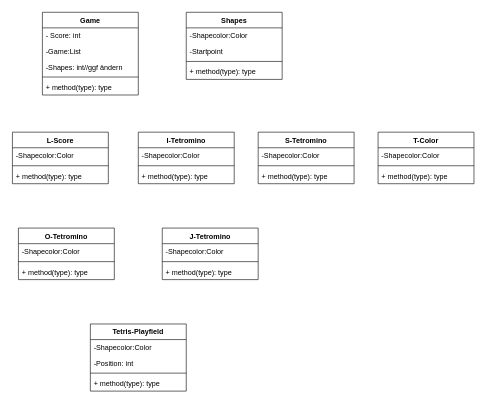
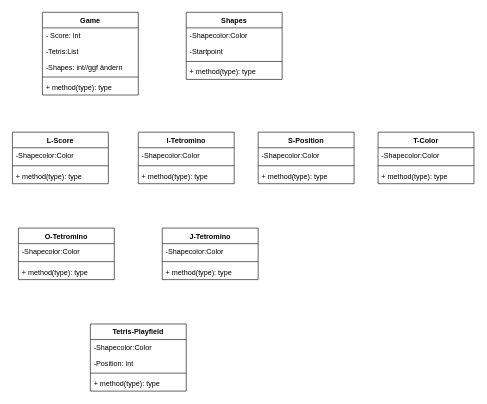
  <mxCell id="0" />
  <mxCell id="1" parent="0" />
  <mxCell id="2" value="Game" style="swimlane;fontStyle=1;align=center;verticalAlign=top;childLayout=stackLayout;horizontal=1;startSize=26;horizontalStack=0;resizeParent=1;resizeParentMax=0;resizeLast=0;collapsible=1;marginBottom=0;" parent="1" vertex="1"><mxGeometry x="70" y="20" width="160" height="138" as="geometry"><mxRectangle x="130" y="70" width="70" height="26" as="alternateBounds" /></mxGeometry></mxCell>
  <mxCell id="3" value="- Score: int" style="text;strokeColor=none;fillColor=none;align=left;verticalAlign=top;spacingLeft=4;spacingRight=4;overflow=hidden;rotatable=0;points=[[0,0.5],[1,0.5]];portConstraint=eastwest;" parent="2" vertex="1"><mxGeometry y="26" width="160" height="26" as="geometry" /></mxCell>
- <mxCell id="4" value="-Game:List" style="text;strokeColor=none;fillColor=none;align=left;verticalAlign=top;spacingLeft=4;spacingRight=4;overflow=hidden;rotatable=0;points=[[0,0.5],[1,0.5]];portConstraint=eastwest;" parent="2" vertex="1"><mxGeometry y="52" width="160" height="26" as="geometry" /></mxCell>
+ <mxCell id="4" value="-Tetris:List" style="text;strokeColor=none;fillColor=none;align=left;verticalAlign=top;spacingLeft=4;spacingRight=4;overflow=hidden;rotatable=0;points=[[0,0.5],[1,0.5]];portConstraint=eastwest;" parent="2" vertex="1"><mxGeometry y="52" width="160" height="26" as="geometry" /></mxCell>
  <mxCell id="5" value="-Shapes: int//ggf ändern" style="text;strokeColor=none;fillColor=none;align=left;verticalAlign=top;spacingLeft=4;spacingRight=4;overflow=hidden;rotatable=0;points=[[0,0.5],[1,0.5]];portConstraint=eastwest;" vertex="1" parent="2"><mxGeometry y="78" width="160" height="26" as="geometry" /></mxCell>
  <mxCell id="6" value="" style="line;strokeWidth=1;fillColor=none;align=left;verticalAlign=middle;spacingTop=-1;spacingLeft=3;spacingRight=3;rotatable=0;labelPosition=right;points=[];portConstraint=eastwest;" parent="2" vertex="1"><mxGeometry y="104" width="160" height="8" as="geometry" /></mxCell>
  <mxCell id="7" value="+ method(type): type" style="text;strokeColor=none;fillColor=none;align=left;verticalAlign=top;spacingLeft=4;spacingRight=4;overflow=hidden;rotatable=0;points=[[0,0.5],[1,0.5]];portConstraint=eastwest;" parent="2" vertex="1"><mxGeometry y="112" width="160" height="26" as="geometry" /></mxCell>
  <mxCell id="8" value="Shapes" style="swimlane;fontStyle=1;align=center;verticalAlign=top;childLayout=stackLayout;horizontal=1;startSize=26;horizontalStack=0;resizeParent=1;resizeParentMax=0;resizeLast=0;collapsible=1;marginBottom=0;" parent="1" vertex="1"><mxGeometry x="310" y="20" width="160" height="112" as="geometry"><mxRectangle x="130" y="70" width="70" height="26" as="alternateBounds" /></mxGeometry></mxCell>
  <mxCell id="9" value="-Shapecolor:Color" style="text;strokeColor=none;fillColor=none;align=left;verticalAlign=top;spacingLeft=4;spacingRight=4;overflow=hidden;rotatable=0;points=[[0,0.5],[1,0.5]];portConstraint=eastwest;" parent="8" vertex="1"><mxGeometry y="26" width="160" height="26" as="geometry" /></mxCell>
  <mxCell id="10" value="-Startpoint" style="text;strokeColor=none;fillColor=none;align=left;verticalAlign=top;spacingLeft=4;spacingRight=4;overflow=hidden;rotatable=0;points=[[0,0.5],[1,0.5]];portConstraint=eastwest;" vertex="1" parent="8"><mxGeometry y="52" width="160" height="26" as="geometry" /></mxCell>
  <mxCell id="11" value="" style="line;strokeWidth=1;fillColor=none;align=left;verticalAlign=middle;spacingTop=-1;spacingLeft=3;spacingRight=3;rotatable=0;labelPosition=right;points=[];portConstraint=eastwest;" parent="8" vertex="1"><mxGeometry y="78" width="160" height="8" as="geometry" /></mxCell>
  <mxCell id="12" value="+ method(type): type" style="text;strokeColor=none;fillColor=none;align=left;verticalAlign=top;spacingLeft=4;spacingRight=4;overflow=hidden;rotatable=0;points=[[0,0.5],[1,0.5]];portConstraint=eastwest;" parent="8" vertex="1"><mxGeometry y="86" width="160" height="26" as="geometry" /></mxCell>
  <mxCell id="13" value="L-Score" style="swimlane;fontStyle=1;align=center;verticalAlign=top;childLayout=stackLayout;horizontal=1;startSize=26;horizontalStack=0;resizeParent=1;resizeParentMax=0;resizeLast=0;collapsible=1;marginBottom=0;" vertex="1" parent="1"><mxGeometry x="20" y="220" width="160" height="86" as="geometry"><mxRectangle x="130" y="70" width="70" height="26" as="alternateBounds" /></mxGeometry></mxCell>
  <mxCell id="14" value="-Shapecolor:Color" style="text;strokeColor=none;fillColor=none;align=left;verticalAlign=top;spacingLeft=4;spacingRight=4;overflow=hidden;rotatable=0;points=[[0,0.5],[1,0.5]];portConstraint=eastwest;" vertex="1" parent="13"><mxGeometry y="26" width="160" height="26" as="geometry" /></mxCell>
  <mxCell id="15" value="" style="line;strokeWidth=1;fillColor=none;align=left;verticalAlign=middle;spacingTop=-1;spacingLeft=3;spacingRight=3;rotatable=0;labelPosition=right;points=[];portConstraint=eastwest;" vertex="1" parent="13"><mxGeometry y="52" width="160" height="8" as="geometry" /></mxCell>
  <mxCell id="16" value="+ method(type): type" style="text;strokeColor=none;fillColor=none;align=left;verticalAlign=top;spacingLeft=4;spacingRight=4;overflow=hidden;rotatable=0;points=[[0,0.5],[1,0.5]];portConstraint=eastwest;" vertex="1" parent="13"><mxGeometry y="60" width="160" height="26" as="geometry" /></mxCell>
  <mxCell id="17" value="I-Tetromino" style="swimlane;fontStyle=1;align=center;verticalAlign=top;childLayout=stackLayout;horizontal=1;startSize=26;horizontalStack=0;resizeParent=1;resizeParentMax=0;resizeLast=0;collapsible=1;marginBottom=0;" vertex="1" parent="1"><mxGeometry x="230" y="220" width="160" height="86" as="geometry"><mxRectangle x="130" y="70" width="70" height="26" as="alternateBounds" /></mxGeometry></mxCell>
  <mxCell id="18" value="-Shapecolor:Color" style="text;strokeColor=none;fillColor=none;align=left;verticalAlign=top;spacingLeft=4;spacingRight=4;overflow=hidden;rotatable=0;points=[[0,0.5],[1,0.5]];portConstraint=eastwest;" vertex="1" parent="17"><mxGeometry y="26" width="160" height="26" as="geometry" /></mxCell>
  <mxCell id="19" value="" style="line;strokeWidth=1;fillColor=none;align=left;verticalAlign=middle;spacingTop=-1;spacingLeft=3;spacingRight=3;rotatable=0;labelPosition=right;points=[];portConstraint=eastwest;" vertex="1" parent="17"><mxGeometry y="52" width="160" height="8" as="geometry" /></mxCell>
  <mxCell id="20" value="+ method(type): type" style="text;strokeColor=none;fillColor=none;align=left;verticalAlign=top;spacingLeft=4;spacingRight=4;overflow=hidden;rotatable=0;points=[[0,0.5],[1,0.5]];portConstraint=eastwest;" vertex="1" parent="17"><mxGeometry y="60" width="160" height="26" as="geometry" /></mxCell>
- <mxCell id="21" value="S-Tetromino" style="swimlane;fontStyle=1;align=center;verticalAlign=top;childLayout=stackLayout;horizontal=1;startSize=26;horizontalStack=0;resizeParent=1;resizeParentMax=0;resizeLast=0;collapsible=1;marginBottom=0;" vertex="1" parent="1"><mxGeometry x="430" y="220" width="160" height="86" as="geometry"><mxRectangle x="130" y="70" width="70" height="26" as="alternateBounds" /></mxGeometry></mxCell>
+ <mxCell id="21" value="S-Position" style="swimlane;fontStyle=1;align=center;verticalAlign=top;childLayout=stackLayout;horizontal=1;startSize=26;horizontalStack=0;resizeParent=1;resizeParentMax=0;resizeLast=0;collapsible=1;marginBottom=0;" vertex="1" parent="1"><mxGeometry x="430" y="220" width="160" height="86" as="geometry"><mxRectangle x="130" y="70" width="70" height="26" as="alternateBounds" /></mxGeometry></mxCell>
  <mxCell id="22" value="-Shapecolor:Color" style="text;strokeColor=none;fillColor=none;align=left;verticalAlign=top;spacingLeft=4;spacingRight=4;overflow=hidden;rotatable=0;points=[[0,0.5],[1,0.5]];portConstraint=eastwest;" vertex="1" parent="21"><mxGeometry y="26" width="160" height="26" as="geometry" /></mxCell>
  <mxCell id="23" value="" style="line;strokeWidth=1;fillColor=none;align=left;verticalAlign=middle;spacingTop=-1;spacingLeft=3;spacingRight=3;rotatable=0;labelPosition=right;points=[];portConstraint=eastwest;" vertex="1" parent="21"><mxGeometry y="52" width="160" height="8" as="geometry" /></mxCell>
  <mxCell id="24" value="+ method(type): type" style="text;strokeColor=none;fillColor=none;align=left;verticalAlign=top;spacingLeft=4;spacingRight=4;overflow=hidden;rotatable=0;points=[[0,0.5],[1,0.5]];portConstraint=eastwest;" vertex="1" parent="21"><mxGeometry y="60" width="160" height="26" as="geometry" /></mxCell>
  <mxCell id="25" value="T-Color" style="swimlane;fontStyle=1;align=center;verticalAlign=top;childLayout=stackLayout;horizontal=1;startSize=26;horizontalStack=0;resizeParent=1;resizeParentMax=0;resizeLast=0;collapsible=1;marginBottom=0;" vertex="1" parent="1"><mxGeometry x="630" y="220" width="160" height="86" as="geometry"><mxRectangle x="130" y="70" width="70" height="26" as="alternateBounds" /></mxGeometry></mxCell>
  <mxCell id="26" value="-Shapecolor:Color" style="text;strokeColor=none;fillColor=none;align=left;verticalAlign=top;spacingLeft=4;spacingRight=4;overflow=hidden;rotatable=0;points=[[0,0.5],[1,0.5]];portConstraint=eastwest;" vertex="1" parent="25"><mxGeometry y="26" width="160" height="26" as="geometry" /></mxCell>
  <mxCell id="27" value="" style="line;strokeWidth=1;fillColor=none;align=left;verticalAlign=middle;spacingTop=-1;spacingLeft=3;spacingRight=3;rotatable=0;labelPosition=right;points=[];portConstraint=eastwest;" vertex="1" parent="25"><mxGeometry y="52" width="160" height="8" as="geometry" /></mxCell>
  <mxCell id="28" value="+ method(type): type" style="text;strokeColor=none;fillColor=none;align=left;verticalAlign=top;spacingLeft=4;spacingRight=4;overflow=hidden;rotatable=0;points=[[0,0.5],[1,0.5]];portConstraint=eastwest;" vertex="1" parent="25"><mxGeometry y="60" width="160" height="26" as="geometry" /></mxCell>
  <mxCell id="29" value="O-Tetromino" style="swimlane;fontStyle=1;align=center;verticalAlign=top;childLayout=stackLayout;horizontal=1;startSize=26;horizontalStack=0;resizeParent=1;resizeParentMax=0;resizeLast=0;collapsible=1;marginBottom=0;" vertex="1" parent="1"><mxGeometry x="30" y="380" width="160" height="86" as="geometry"><mxRectangle x="130" y="70" width="70" height="26" as="alternateBounds" /></mxGeometry></mxCell>
  <mxCell id="30" value="-Shapecolor:Color" style="text;strokeColor=none;fillColor=none;align=left;verticalAlign=top;spacingLeft=4;spacingRight=4;overflow=hidden;rotatable=0;points=[[0,0.5],[1,0.5]];portConstraint=eastwest;" vertex="1" parent="29"><mxGeometry y="26" width="160" height="26" as="geometry" /></mxCell>
  <mxCell id="31" value="" style="line;strokeWidth=1;fillColor=none;align=left;verticalAlign=middle;spacingTop=-1;spacingLeft=3;spacingRight=3;rotatable=0;labelPosition=right;points=[];portConstraint=eastwest;" vertex="1" parent="29"><mxGeometry y="52" width="160" height="8" as="geometry" /></mxCell>
  <mxCell id="32" value="+ method(type): type" style="text;strokeColor=none;fillColor=none;align=left;verticalAlign=top;spacingLeft=4;spacingRight=4;overflow=hidden;rotatable=0;points=[[0,0.5],[1,0.5]];portConstraint=eastwest;" vertex="1" parent="29"><mxGeometry y="60" width="160" height="26" as="geometry" /></mxCell>
  <mxCell id="33" value="J-Tetromino" style="swimlane;fontStyle=1;align=center;verticalAlign=top;childLayout=stackLayout;horizontal=1;startSize=26;horizontalStack=0;resizeParent=1;resizeParentMax=0;resizeLast=0;collapsible=1;marginBottom=0;" vertex="1" parent="1"><mxGeometry x="270" y="380" width="160" height="86" as="geometry"><mxRectangle x="130" y="70" width="70" height="26" as="alternateBounds" /></mxGeometry></mxCell>
  <mxCell id="34" value="-Shapecolor:Color" style="text;strokeColor=none;fillColor=none;align=left;verticalAlign=top;spacingLeft=4;spacingRight=4;overflow=hidden;rotatable=0;points=[[0,0.5],[1,0.5]];portConstraint=eastwest;" vertex="1" parent="33"><mxGeometry y="26" width="160" height="26" as="geometry" /></mxCell>
  <mxCell id="35" value="" style="line;strokeWidth=1;fillColor=none;align=left;verticalAlign=middle;spacingTop=-1;spacingLeft=3;spacingRight=3;rotatable=0;labelPosition=right;points=[];portConstraint=eastwest;" vertex="1" parent="33"><mxGeometry y="52" width="160" height="8" as="geometry" /></mxCell>
  <mxCell id="36" value="+ method(type): type" style="text;strokeColor=none;fillColor=none;align=left;verticalAlign=top;spacingLeft=4;spacingRight=4;overflow=hidden;rotatable=0;points=[[0,0.5],[1,0.5]];portConstraint=eastwest;" vertex="1" parent="33"><mxGeometry y="60" width="160" height="26" as="geometry" /></mxCell>
  <mxCell id="37" value="Tetris-Playfield" style="swimlane;fontStyle=1;align=center;verticalAlign=top;childLayout=stackLayout;horizontal=1;startSize=26;horizontalStack=0;resizeParent=1;resizeParentMax=0;resizeLast=0;collapsible=1;marginBottom=0;" vertex="1" parent="1"><mxGeometry x="150" y="540" width="160" height="112" as="geometry"><mxRectangle x="130" y="70" width="70" height="26" as="alternateBounds" /></mxGeometry></mxCell>
  <mxCell id="38" value="-Shapecolor:Color" style="text;strokeColor=none;fillColor=none;align=left;verticalAlign=top;spacingLeft=4;spacingRight=4;overflow=hidden;rotatable=0;points=[[0,0.5],[1,0.5]];portConstraint=eastwest;" vertex="1" parent="37"><mxGeometry y="26" width="160" height="26" as="geometry" /></mxCell>
  <mxCell id="39" value="-Position: int" style="text;strokeColor=none;fillColor=none;align=left;verticalAlign=top;spacingLeft=4;spacingRight=4;overflow=hidden;rotatable=0;points=[[0,0.5],[1,0.5]];portConstraint=eastwest;" vertex="1" parent="37"><mxGeometry y="52" width="160" height="26" as="geometry" /></mxCell>
  <mxCell id="40" value="" style="line;strokeWidth=1;fillColor=none;align=left;verticalAlign=middle;spacingTop=-1;spacingLeft=3;spacingRight=3;rotatable=0;labelPosition=right;points=[];portConstraint=eastwest;" vertex="1" parent="37"><mxGeometry y="78" width="160" height="8" as="geometry" /></mxCell>
  <mxCell id="41" value="+ method(type): type" style="text;strokeColor=none;fillColor=none;align=left;verticalAlign=top;spacingLeft=4;spacingRight=4;overflow=hidden;rotatable=0;points=[[0,0.5],[1,0.5]];portConstraint=eastwest;" vertex="1" parent="37"><mxGeometry y="86" width="160" height="26" as="geometry" /></mxCell>
